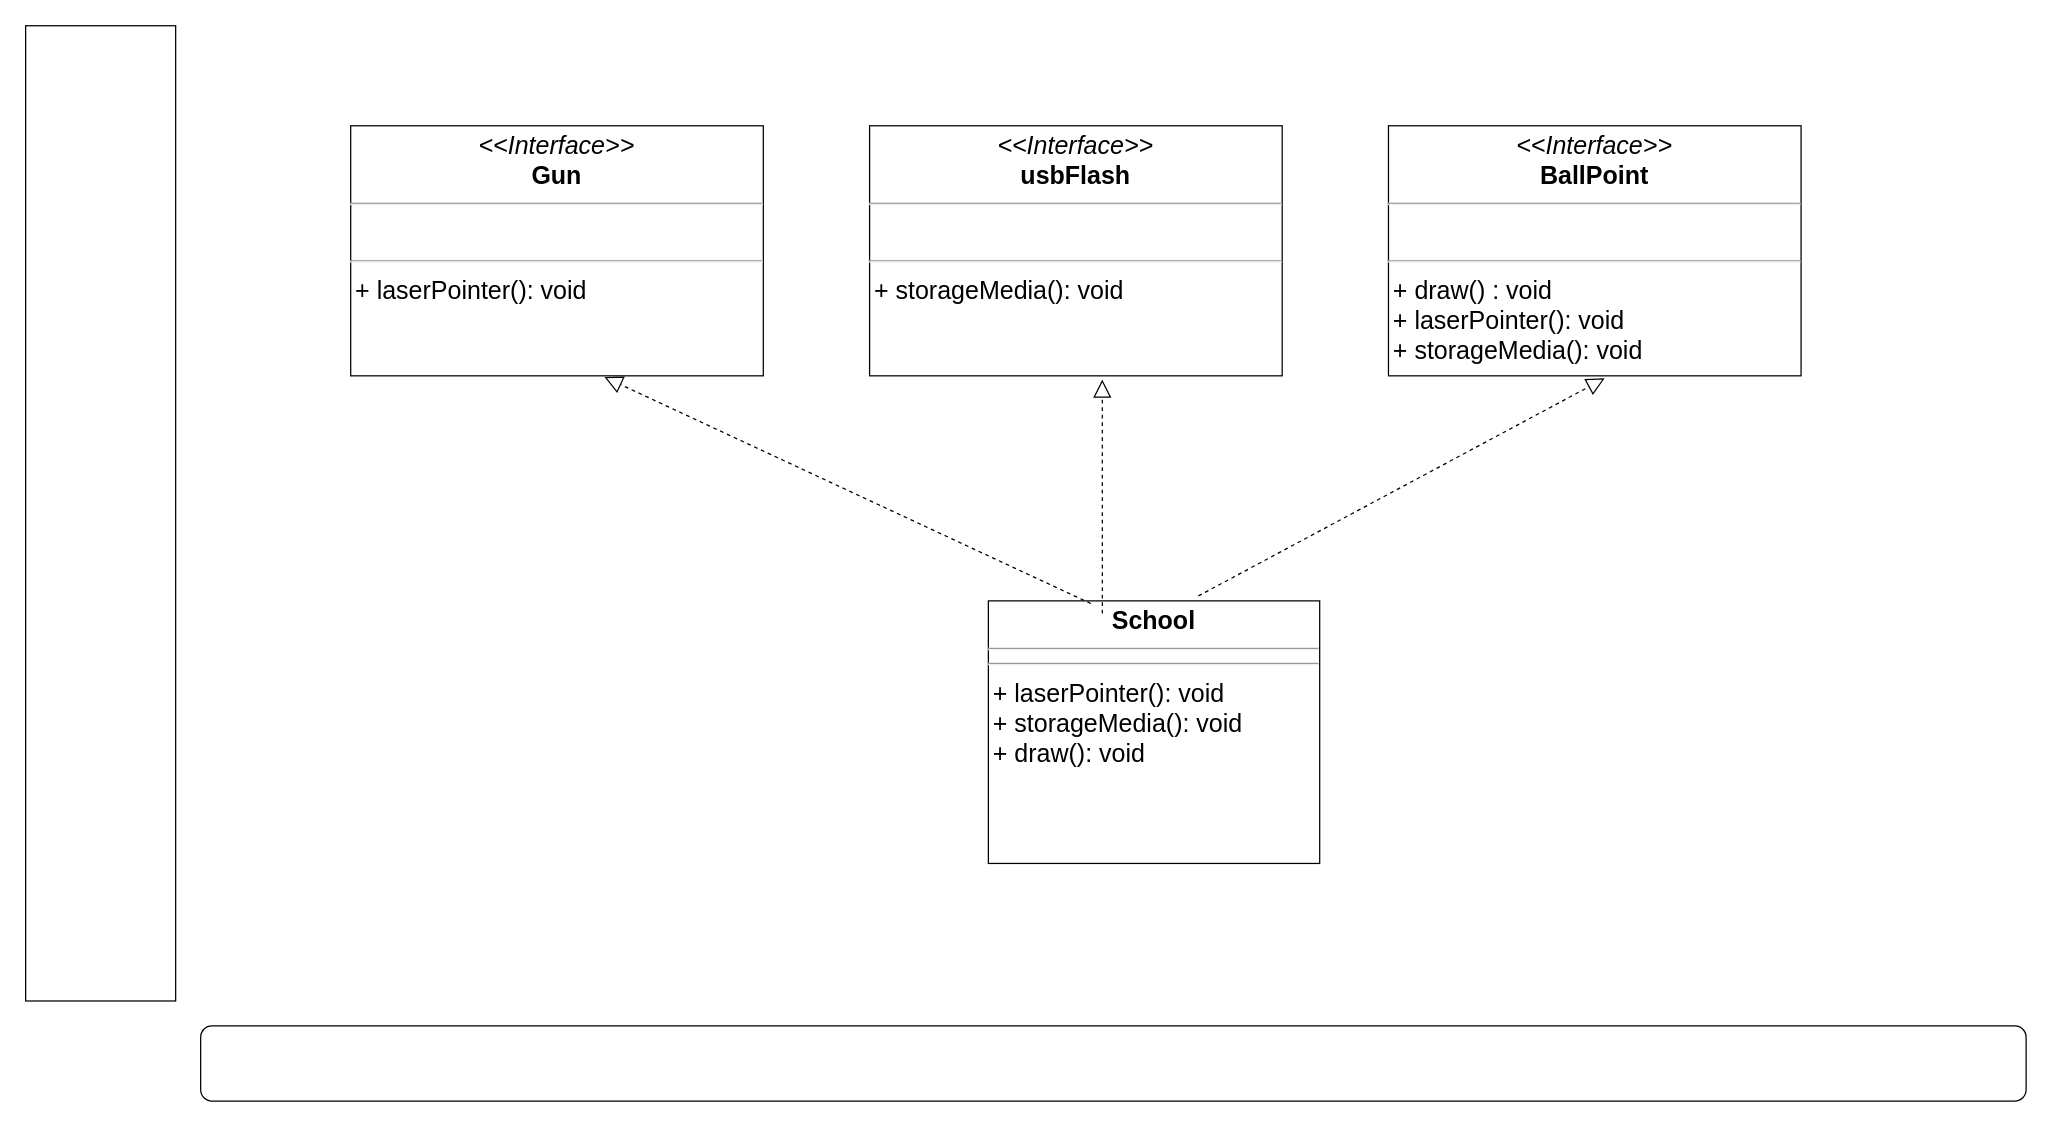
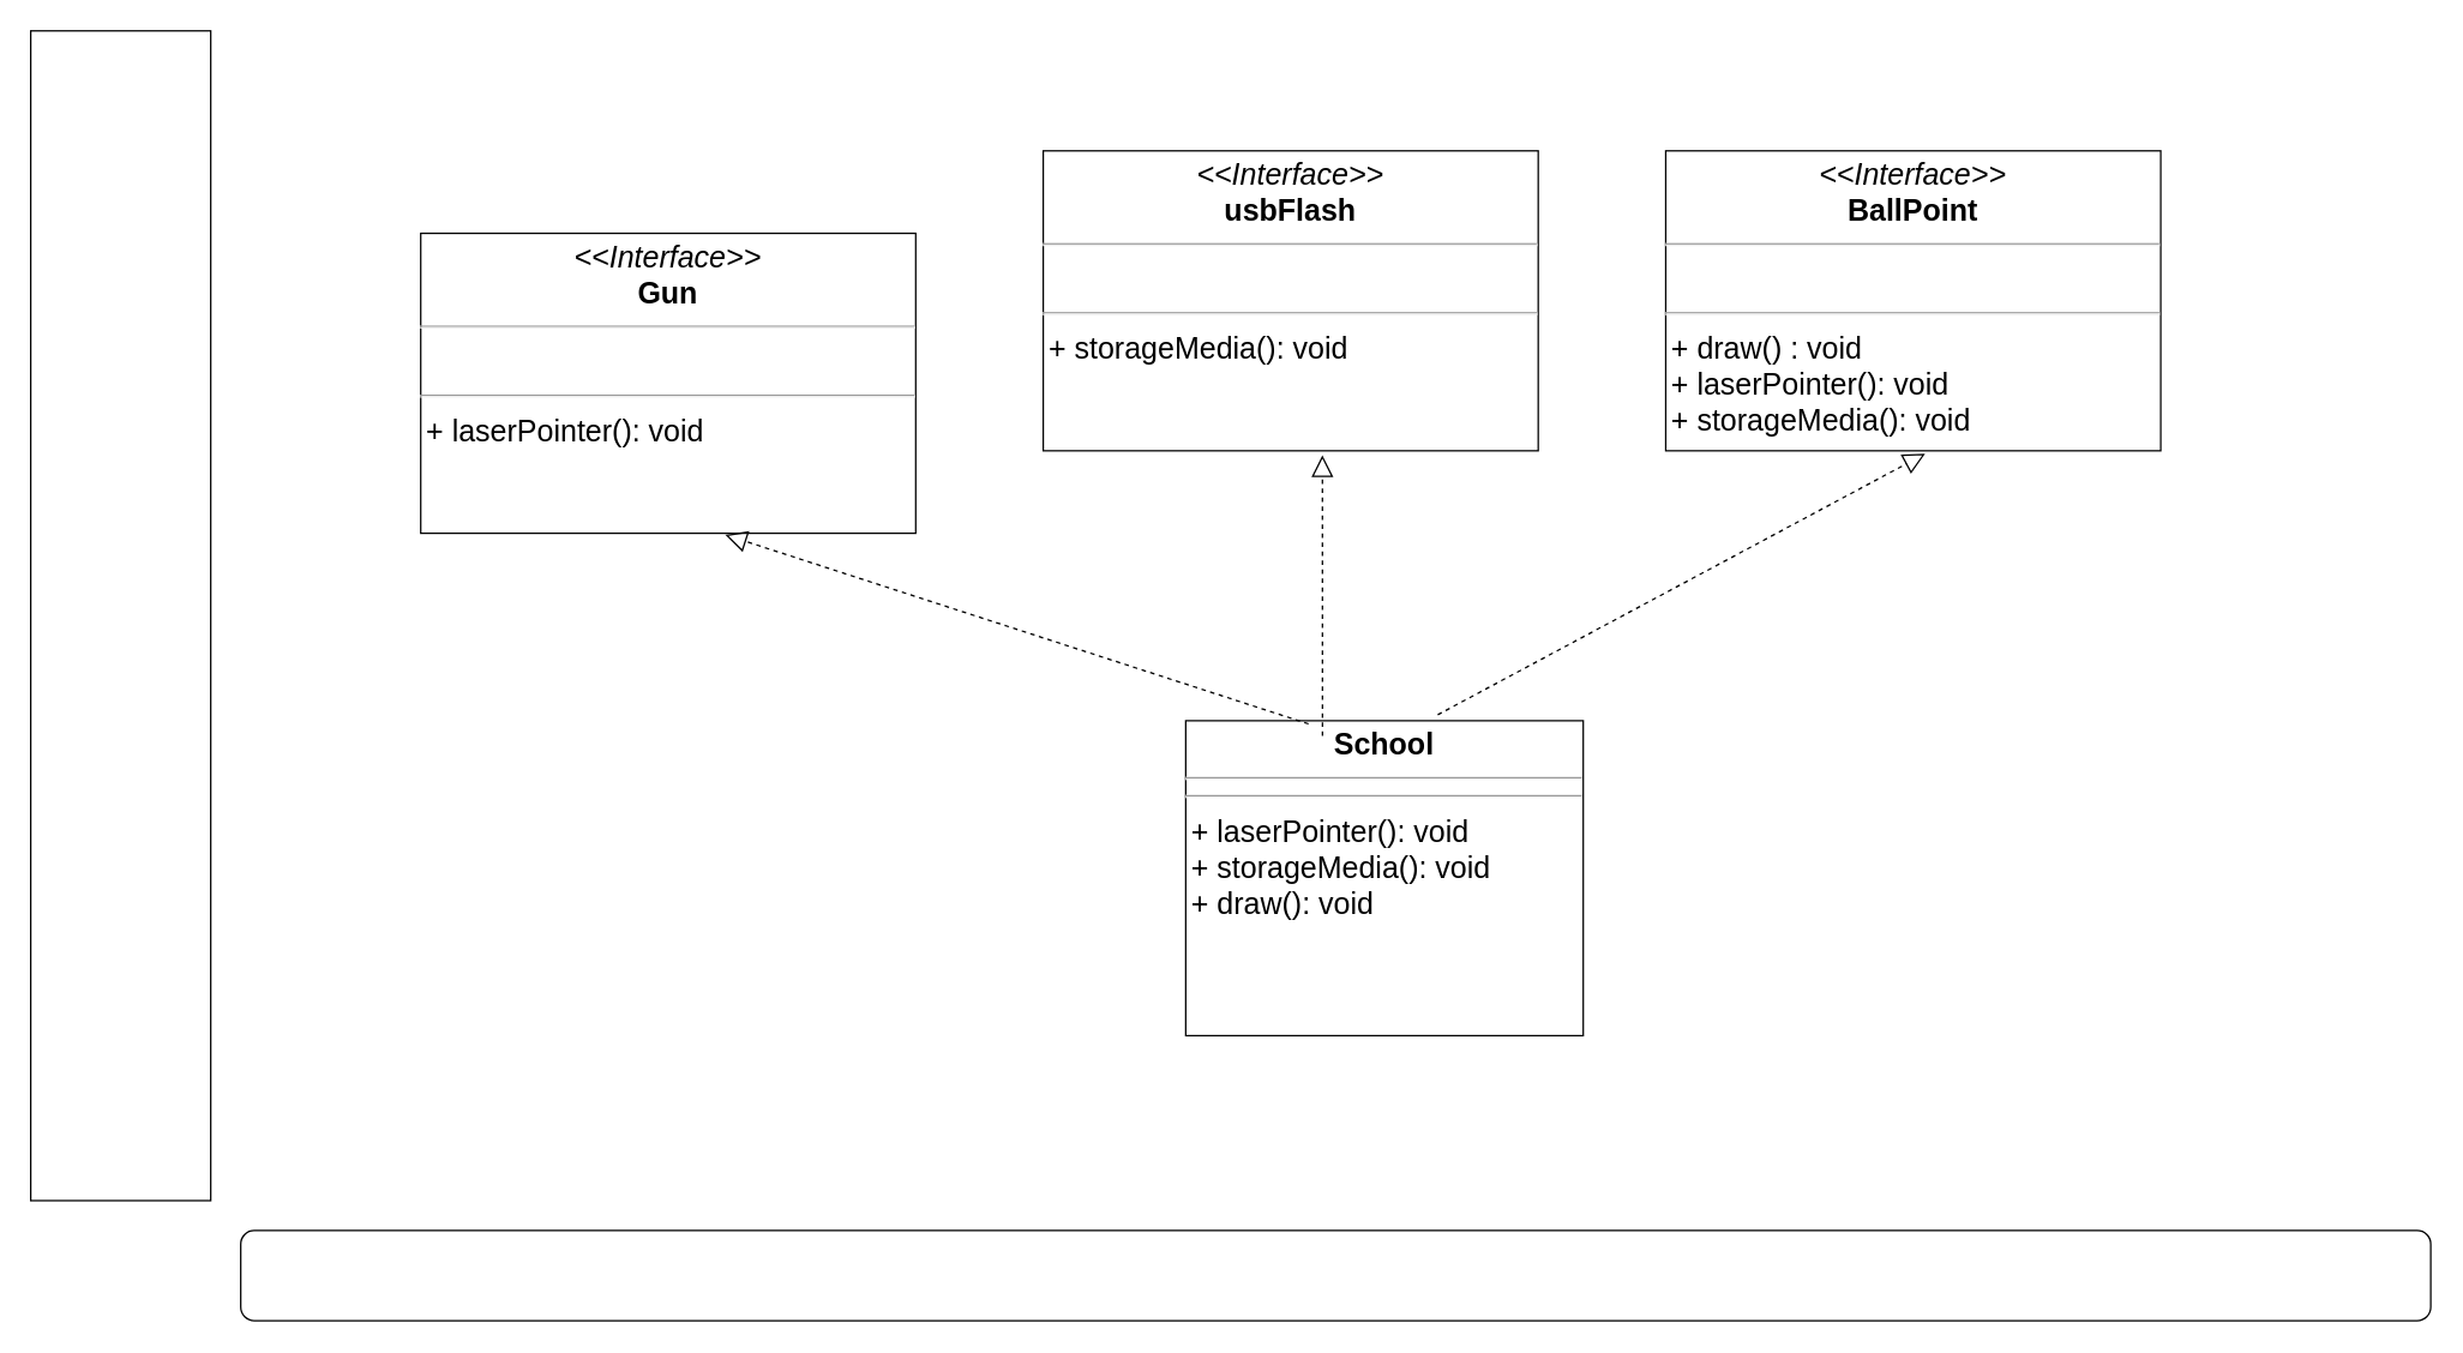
  <mxCell id="0" />
  <mxCell id="1" parent="0" />
  <mxCell id="2" value="&lt;p style=&quot;margin: 4px 0px 0px ; text-align: center ; font-size: 20px&quot;&gt;&lt;b&gt;School&lt;/b&gt;&lt;br&gt;&lt;/p&gt;&lt;hr style=&quot;font-size: 20px&quot;&gt;&lt;hr style=&quot;font-size: 20px&quot;&gt;&lt;p style=&quot;margin: 0px 0px 0px 4px ; font-size: 20px&quot;&gt;+ laserPointer(): void&lt;/p&gt;&lt;p style=&quot;margin: 0px 0px 0px 4px ; font-size: 20px&quot;&gt;+ storageMedia(): void&lt;/p&gt;&lt;p style=&quot;margin: 0px 0px 0px 4px ; font-size: 20px&quot;&gt;+ draw(): void&lt;/p&gt;" style="verticalAlign=top;align=left;overflow=fill;fontSize=20;fontFamily=Helvetica;html=1;" vertex="1" parent="1"><mxGeometry x="790" y="480" width="265" height="210" as="geometry" /></mxCell>
- <mxCell id="3" value="&lt;p style=&quot;margin: 4px 0px 0px ; text-align: center ; font-size: 20px&quot;&gt;&lt;i style=&quot;font-size: 20px&quot;&gt;&amp;lt;&amp;lt;Interface&amp;gt;&amp;gt;&lt;/i&gt;&lt;br style=&quot;font-size: 20px&quot;&gt;&lt;b style=&quot;font-size: 20px&quot;&gt;Gun&lt;/b&gt;&lt;/p&gt;&lt;hr style=&quot;font-size: 20px&quot;&gt;&lt;p style=&quot;margin: 0px 0px 0px 4px ; font-size: 20px&quot;&gt;&lt;br&gt;&lt;/p&gt;&lt;hr style=&quot;font-size: 20px&quot;&gt;&lt;p style=&quot;margin: 0px 0px 0px 4px ; font-size: 20px&quot;&gt;+ laserPointer(): void&lt;/p&gt;" style="verticalAlign=top;align=left;overflow=fill;fontSize=20;fontFamily=Helvetica;html=1;" vertex="1" parent="1"><mxGeometry x="280" y="100" width="330" height="200" as="geometry" /></mxCell>
+ <mxCell id="3" value="&lt;p style=&quot;margin: 4px 0px 0px ; text-align: center ; font-size: 20px&quot;&gt;&lt;i style=&quot;font-size: 20px&quot;&gt;&amp;lt;&amp;lt;Interface&amp;gt;&amp;gt;&lt;/i&gt;&lt;br style=&quot;font-size: 20px&quot;&gt;&lt;b style=&quot;font-size: 20px&quot;&gt;Gun&lt;/b&gt;&lt;/p&gt;&lt;hr style=&quot;font-size: 20px&quot;&gt;&lt;p style=&quot;margin: 0px 0px 0px 4px ; font-size: 20px&quot;&gt;&lt;br&gt;&lt;/p&gt;&lt;hr style=&quot;font-size: 20px&quot;&gt;&lt;p style=&quot;margin: 0px 0px 0px 4px ; font-size: 20px&quot;&gt;+ laserPointer(): void&lt;/p&gt;" style="verticalAlign=top;align=left;overflow=fill;fontSize=20;fontFamily=Helvetica;html=1;" vertex="1" parent="1"><mxGeometry x="280" y="155" width="330" height="200" as="geometry" /></mxCell>
  <mxCell id="4" value="&lt;p style=&quot;margin: 4px 0px 0px ; text-align: center ; font-size: 20px&quot;&gt;&lt;i style=&quot;font-size: 20px&quot;&gt;&amp;lt;&amp;lt;Interface&amp;gt;&amp;gt;&lt;/i&gt;&lt;br style=&quot;font-size: 20px&quot;&gt;&lt;b style=&quot;font-size: 20px&quot;&gt;usbFlash&lt;/b&gt;&lt;/p&gt;&lt;hr style=&quot;font-size: 20px&quot;&gt;&lt;p style=&quot;margin: 0px 0px 0px 4px ; font-size: 20px&quot;&gt;&lt;br&gt;&lt;/p&gt;&lt;hr style=&quot;font-size: 20px&quot;&gt;&lt;p style=&quot;margin: 0px 0px 0px 4px ; font-size: 20px&quot;&gt;+ storageMedia(): void&lt;/p&gt;" style="verticalAlign=top;align=left;overflow=fill;fontSize=20;fontFamily=Helvetica;html=1;" vertex="1" parent="1"><mxGeometry x="695" y="100" width="330" height="200" as="geometry" /></mxCell>
  <mxCell id="5" value="&lt;p style=&quot;margin: 4px 0px 0px ; text-align: center ; font-size: 20px&quot;&gt;&lt;i style=&quot;font-size: 20px&quot;&gt;&amp;lt;&amp;lt;Interface&amp;gt;&amp;gt;&lt;/i&gt;&lt;br style=&quot;font-size: 20px&quot;&gt;&lt;b style=&quot;font-size: 20px&quot;&gt;BallPoint&lt;/b&gt;&lt;/p&gt;&lt;hr style=&quot;font-size: 20px&quot;&gt;&lt;p style=&quot;margin: 0px 0px 0px 4px ; font-size: 20px&quot;&gt;&lt;br&gt;&lt;/p&gt;&lt;hr style=&quot;font-size: 20px&quot;&gt;&lt;p style=&quot;margin: 0px 0px 0px 4px ; font-size: 20px&quot;&gt;+ draw() : void&lt;br&gt;&lt;/p&gt;&lt;p style=&quot;margin: 0px 0px 0px 4px ; font-size: 20px&quot;&gt;+ laserPointer(): void&lt;/p&gt;&lt;p style=&quot;margin: 0px 0px 0px 4px ; font-size: 20px&quot;&gt;+ storageMedia(): void&lt;/p&gt;" style="verticalAlign=top;align=left;overflow=fill;fontSize=20;fontFamily=Helvetica;html=1;" vertex="1" parent="1"><mxGeometry x="1110" y="100" width="330" height="200" as="geometry" /></mxCell>
  <mxCell id="6" value="" style="endArrow=block;dashed=1;endFill=0;endSize=12;html=1;rounded=0;fontSize=20;entryX=0.615;entryY=1.005;entryDx=0;entryDy=0;entryPerimeter=0;exitX=0.309;exitY=0.01;exitDx=0;exitDy=0;exitPerimeter=0;" edge="1" parent="1" source="2" target="3"><mxGeometry width="160" relative="1" as="geometry"><mxPoint x="560" y="370" as="sourcePoint" /><mxPoint x="720" y="370" as="targetPoint" /></mxGeometry></mxCell>
  <mxCell id="7" value="" style="endArrow=block;dashed=1;endFill=0;endSize=12;html=1;rounded=0;fontSize=20;entryX=0.564;entryY=1.015;entryDx=0;entryDy=0;entryPerimeter=0;exitX=0.344;exitY=0.048;exitDx=0;exitDy=0;exitPerimeter=0;" edge="1" parent="1" source="2" target="4"><mxGeometry width="160" relative="1" as="geometry"><mxPoint x="890" y="470" as="sourcePoint" /><mxPoint x="710" y="370" as="targetPoint" /></mxGeometry></mxCell>
  <mxCell id="8" value="" style="endArrow=block;dashed=1;endFill=0;endSize=12;html=1;rounded=0;fontSize=20;entryX=0.524;entryY=1.01;entryDx=0;entryDy=0;entryPerimeter=0;exitX=0.634;exitY=-0.019;exitDx=0;exitDy=0;exitPerimeter=0;" edge="1" parent="1" source="2" target="5"><mxGeometry width="160" relative="1" as="geometry"><mxPoint x="1140" y="370" as="sourcePoint" /><mxPoint x="1300" y="370" as="targetPoint" /></mxGeometry></mxCell>
  <mxCell id="9" value="" style="rounded=0;whiteSpace=wrap;html=1;fontSize=20;" vertex="1" parent="1"><mxGeometry x="20" y="20" width="120" height="780" as="geometry" /></mxCell>
  <mxCell id="10" value="" style="rounded=1;whiteSpace=wrap;html=1;fontSize=20;" vertex="1" parent="1"><mxGeometry x="160" y="820" width="1460" height="60" as="geometry" /></mxCell>
